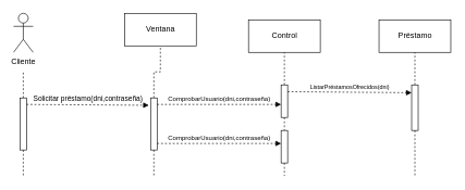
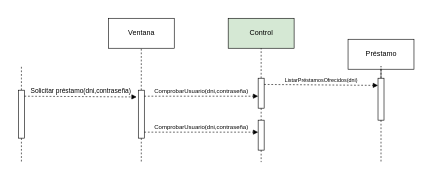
  <mxCell id="0" />
  <mxCell id="1" parent="0" />
- <mxCell id="2" value="Cliente" style="shape=umlActor;verticalLabelPosition=bottom;verticalAlign=top;html=1;" parent="1" vertex="1"><mxGeometry x="20" y="20" width="30" height="60" as="geometry" /></mxCell>
- <mxCell id="3" value="Ventana" style="html=1;" parent="1" vertex="1"><mxGeometry x="190" y="20" width="110" height="50" as="geometry" /></mxCell>
- <mxCell id="4" value="Control" style="html=1;" parent="1" vertex="1"><mxGeometry x="380" y="30" width="110" height="50" as="geometry" /></mxCell>
- <mxCell id="5" value="Préstamo" style="html=1;" parent="1" vertex="1"><mxGeometry x="580" y="30" width="110" height="50" as="geometry" /></mxCell>
+ <mxCell id="3" value="Ventana" style="html=1;" parent="1" vertex="1"><mxGeometry x="180" y="30" width="110" height="50" as="geometry" /></mxCell>
+ <mxCell id="4" value="Control" style="html=1;fillColor=#d5e8d4;" parent="1" vertex="1"><mxGeometry x="380" y="30" width="110" height="50" as="geometry" /></mxCell>
+ <mxCell id="5" value="Préstamo" style="html=1;" parent="1" vertex="1"><mxGeometry x="580" y="65" width="110" height="50" as="geometry" /></mxCell>
  <mxCell id="6" style="edgeStyle=orthogonalEdgeStyle;rounded=0;orthogonalLoop=1;jettySize=auto;html=1;dashed=1;endArrow=none;endFill=0;" parent="1" source="8" edge="1"><mxGeometry relative="1" as="geometry"><mxPoint x="35" y="270" as="targetPoint" /></mxGeometry></mxCell>
  <mxCell id="7" style="edgeStyle=orthogonalEdgeStyle;rounded=0;orthogonalLoop=1;jettySize=auto;html=1;dashed=1;endArrow=none;endFill=0;" parent="1" source="8" edge="1"><mxGeometry relative="1" as="geometry"><mxPoint x="35" y="110" as="targetPoint" /></mxGeometry></mxCell>
  <mxCell id="8" value="" style="html=1;points=[];perimeter=orthogonalPerimeter;" parent="1" vertex="1"><mxGeometry x="30" y="150" width="10" height="80" as="geometry" /></mxCell>
  <mxCell id="9" style="edgeStyle=orthogonalEdgeStyle;rounded=0;orthogonalLoop=1;jettySize=auto;html=1;entryX=0.5;entryY=1;entryDx=0;entryDy=0;dashed=1;endArrow=none;endFill=0;" parent="1" source="11" target="3" edge="1"><mxGeometry relative="1" as="geometry" /></mxCell>
  <mxCell id="10" style="edgeStyle=orthogonalEdgeStyle;rounded=0;orthogonalLoop=1;jettySize=auto;html=1;dashed=1;fontSize=9;endArrow=none;endFill=0;" parent="1" source="11" edge="1"><mxGeometry relative="1" as="geometry"><mxPoint x="235" y="270" as="targetPoint" /></mxGeometry></mxCell>
  <mxCell id="11" value="" style="html=1;points=[];perimeter=orthogonalPerimeter;" parent="1" vertex="1"><mxGeometry x="230" y="150" width="10" height="80" as="geometry" /></mxCell>
  <mxCell id="12" style="edgeStyle=orthogonalEdgeStyle;rounded=0;orthogonalLoop=1;jettySize=auto;html=1;dashed=1;endArrow=none;endFill=0;" parent="1" source="14" target="4" edge="1"><mxGeometry relative="1" as="geometry" /></mxCell>
  <mxCell id="13" style="edgeStyle=orthogonalEdgeStyle;rounded=0;orthogonalLoop=1;jettySize=auto;html=1;dashed=1;fontSize=9;endArrow=none;endFill=0;" parent="1" source="14" edge="1"><mxGeometry relative="1" as="geometry"><mxPoint x="435" y="200" as="targetPoint" /></mxGeometry></mxCell>
  <mxCell id="14" value="" style="html=1;points=[];perimeter=orthogonalPerimeter;" parent="1" vertex="1"><mxGeometry x="430" y="130" width="10" height="50" as="geometry" /></mxCell>
  <mxCell id="15" style="edgeStyle=orthogonalEdgeStyle;rounded=0;orthogonalLoop=1;jettySize=auto;html=1;dashed=1;fontSize=9;endArrow=none;endFill=0;" parent="1" target="21" edge="1"><mxGeometry relative="1" as="geometry"><mxPoint x="635" y="150" as="sourcePoint" /></mxGeometry></mxCell>
  <mxCell id="16" value="Solicitar préstamo(dni,contraseña)" style="html=1;verticalAlign=bottom;endArrow=block;rounded=0;dashed=1;entryX=-0.272;entryY=0.141;entryDx=0;entryDy=0;entryPerimeter=0;" parent="1" target="11" edge="1"><mxGeometry width="80" relative="1" as="geometry"><mxPoint x="40" y="160" as="sourcePoint" /><mxPoint x="120" y="160" as="targetPoint" /></mxGeometry></mxCell>
  <mxCell id="17" value="&lt;font size=&quot;1&quot;&gt;ComprobarUsuario(dni,contraseña)&lt;/font&gt;" style="html=1;verticalAlign=bottom;endArrow=block;rounded=0;dashed=1;" parent="1" edge="1"><mxGeometry width="80" relative="1" as="geometry"><mxPoint x="240" y="160" as="sourcePoint" /><mxPoint x="430" y="160" as="targetPoint" /></mxGeometry></mxCell>
  <mxCell id="18" value="ListarPréstamosOfrecidos(dni)" style="html=1;verticalAlign=bottom;endArrow=block;rounded=0;dashed=1;fontSize=9;exitX=1;exitY=0.208;exitDx=0;exitDy=0;exitPerimeter=0;" parent="1" source="14" edge="1"><mxGeometry width="80" relative="1" as="geometry"><mxPoint x="440" y="140" as="sourcePoint" /><mxPoint x="630" y="142" as="targetPoint" /></mxGeometry></mxCell>
  <mxCell id="19" style="edgeStyle=orthogonalEdgeStyle;rounded=0;orthogonalLoop=1;jettySize=auto;html=1;dashed=1;fontSize=9;endArrow=none;endFill=0;" parent="1" source="21" edge="1"><mxGeometry relative="1" as="geometry"><mxPoint x="635" y="270" as="targetPoint" /></mxGeometry></mxCell>
  <mxCell id="20" style="edgeStyle=orthogonalEdgeStyle;rounded=0;orthogonalLoop=1;jettySize=auto;html=1;endArrow=none;endFill=0;dashed=1;" parent="1" source="21" target="5" edge="1"><mxGeometry relative="1" as="geometry" /></mxCell>
  <mxCell id="21" value="" style="html=1;points=[];perimeter=orthogonalPerimeter;" parent="1" vertex="1"><mxGeometry x="630" y="130" width="10" height="70" as="geometry" /></mxCell>
  <mxCell id="22" value="&lt;font size=&quot;1&quot;&gt;ComprobarUsuario(dni,contraseña)&lt;/font&gt;" style="html=1;verticalAlign=bottom;endArrow=block;rounded=0;dashed=1;" edge="1" parent="1"><mxGeometry width="80" relative="1" as="geometry"><mxPoint x="240" y="220" as="sourcePoint" /><mxPoint x="430" y="220" as="targetPoint" /></mxGeometry></mxCell>
  <mxCell id="23" style="edgeStyle=orthogonalEdgeStyle;rounded=0;orthogonalLoop=1;jettySize=auto;html=1;endArrow=none;endFill=0;dashed=1;" edge="1" parent="1" source="24"><mxGeometry relative="1" as="geometry"><mxPoint x="435" y="270" as="targetPoint" /></mxGeometry></mxCell>
  <mxCell id="24" value="" style="html=1;points=[];perimeter=orthogonalPerimeter;" vertex="1" parent="1"><mxGeometry x="430" y="200" width="10" height="50" as="geometry" /></mxCell>
